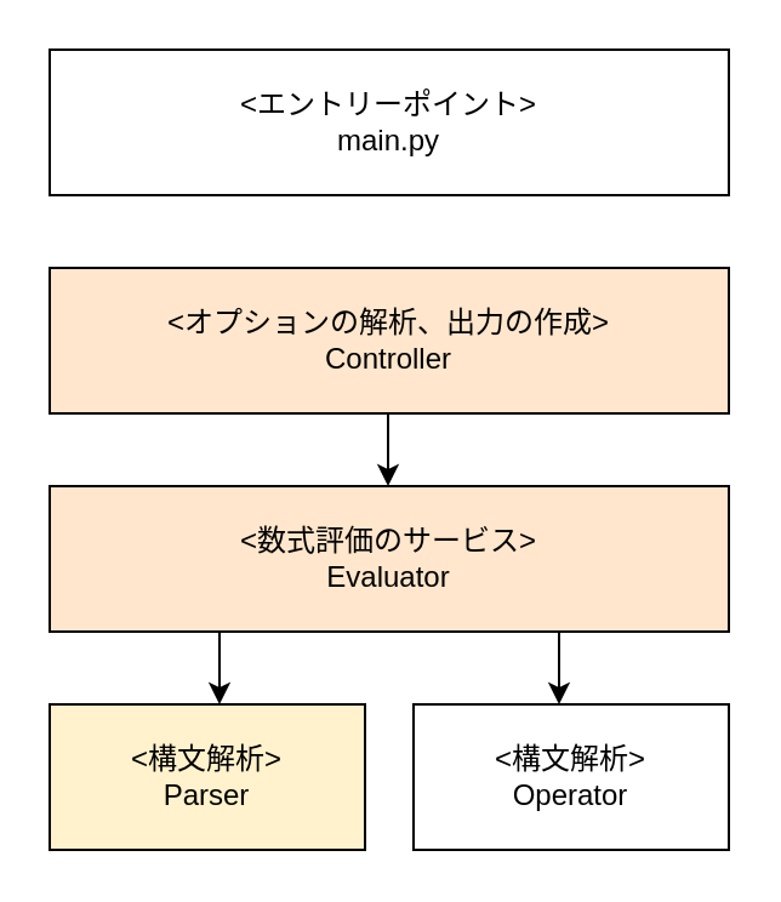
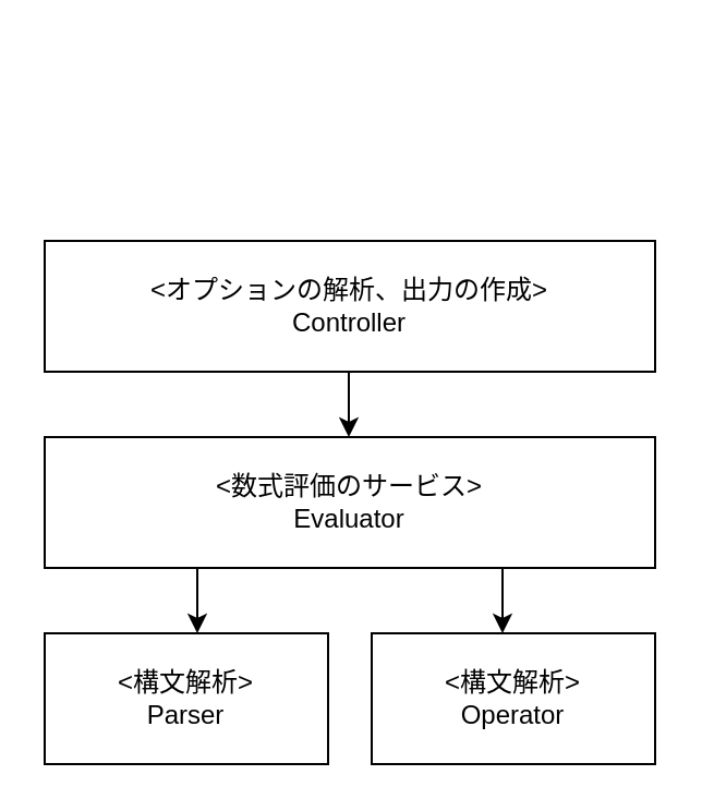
  <mxCell id="0" />
  <mxCell id="1" parent="0" />
- <mxCell id="2" value="&amp;lt;エントリーポイント&amp;gt;&lt;br&gt;main.py" style="rounded=0;whiteSpace=wrap;html=1;" vertex="1" parent="1"><mxGeometry x="20" y="20" width="280" height="60" as="geometry" /></mxCell>
- <mxCell id="3" value="&amp;lt;オプションの解析、出力の作成&amp;gt;&lt;br&gt;Controller" style="rounded=0;whiteSpace=wrap;html=1;fillColor=#ffe6cc;" vertex="1" parent="1"><mxGeometry x="20" y="110" width="280" height="60" as="geometry" /></mxCell>
- <mxCell id="4" value="&amp;lt;数式評価のサービス&amp;gt;&lt;br&gt;Evaluator" style="rounded=0;whiteSpace=wrap;html=1;fillColor=#ffe6cc;" vertex="1" parent="1"><mxGeometry x="20" y="200" width="280" height="60" as="geometry" /></mxCell>
- <mxCell id="5" value="&amp;lt;構文解析&amp;gt;&lt;br&gt;Parser" style="rounded=0;whiteSpace=wrap;html=1;fillColor=#fff2cc;" vertex="1" parent="1"><mxGeometry x="20" y="290" width="130" height="60" as="geometry" /></mxCell>
+ <mxCell id="3" value="&amp;lt;オプションの解析、出力の作成&amp;gt;&lt;br&gt;Controller" style="rounded=0;whiteSpace=wrap;html=1;" vertex="1" parent="1"><mxGeometry x="20" y="110" width="280" height="60" as="geometry" /></mxCell>
+ <mxCell id="4" value="&amp;lt;数式評価のサービス&amp;gt;&lt;br&gt;Evaluator" style="rounded=0;whiteSpace=wrap;html=1;" vertex="1" parent="1"><mxGeometry x="20" y="200" width="280" height="60" as="geometry" /></mxCell>
+ <mxCell id="5" value="&amp;lt;構文解析&amp;gt;&lt;br&gt;Parser" style="rounded=0;whiteSpace=wrap;html=1;" vertex="1" parent="1"><mxGeometry x="20" y="290" width="130" height="60" as="geometry" /></mxCell>
  <mxCell id="6" value="&amp;lt;構文解析&amp;gt;&lt;br&gt;Operator" style="rounded=0;whiteSpace=wrap;html=1;" vertex="1" parent="1"><mxGeometry x="170" y="290" width="130" height="60" as="geometry" /></mxCell>
  <mxCell id="7" value="" style="endArrow=classic;html=1;exitX=0.5;exitY=1;exitDx=0;exitDy=0;entryX=0.5;entryY=0;entryDx=0;entryDy=0;" edge="1" parent="1"><mxGeometry width="50" height="50" relative="1" as="geometry"><mxPoint x="159.5" y="170" as="sourcePoint" /><mxPoint x="159.5" y="200" as="targetPoint" /></mxGeometry></mxCell>
  <mxCell id="8" value="" style="endArrow=classic;html=1;exitX=0.5;exitY=1;exitDx=0;exitDy=0;entryX=0.5;entryY=0;entryDx=0;entryDy=0;" edge="1" parent="1"><mxGeometry width="50" height="50" relative="1" as="geometry"><mxPoint x="230" y="260" as="sourcePoint" /><mxPoint x="230" y="290" as="targetPoint" /></mxGeometry></mxCell>
  <mxCell id="9" value="" style="endArrow=classic;html=1;exitX=0.5;exitY=1;exitDx=0;exitDy=0;entryX=0.5;entryY=0;entryDx=0;entryDy=0;" edge="1" parent="1"><mxGeometry width="50" height="50" relative="1" as="geometry"><mxPoint x="90" y="260" as="sourcePoint" /><mxPoint x="90" y="290" as="targetPoint" /></mxGeometry></mxCell>
